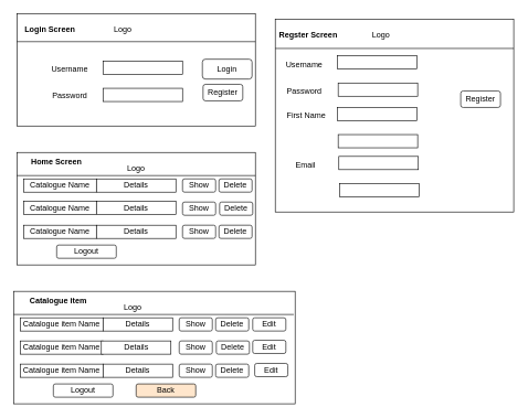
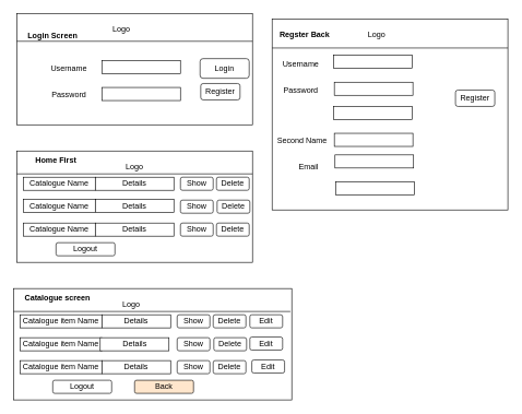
  <mxCell id="0" />
  <mxCell id="1" parent="0" />
  <mxCell id="2" value="" style="rounded=0;whiteSpace=wrap;html=1;" parent="1" vertex="1"><mxGeometry x="25" y="20" width="360" height="170" as="geometry" /></mxCell>
  <mxCell id="3" value="" style="endArrow=none;html=1;rounded=0;exitX=0;exitY=0.25;exitDx=0;exitDy=0;entryX=1;entryY=0.25;entryDx=0;entryDy=0;" parent="1" source="2" target="2" edge="1"><mxGeometry width="50" height="50" relative="1" as="geometry"><mxPoint x="355" y="230" as="sourcePoint" /><mxPoint x="405" y="180" as="targetPoint" /></mxGeometry></mxCell>
  <mxCell id="4" value="Logo" style="text;html=1;strokeColor=none;fillColor=none;align=center;verticalAlign=middle;whiteSpace=wrap;rounded=0;" parent="1" vertex="1"><mxGeometry x="155" y="29" width="60" height="30" as="geometry" /></mxCell>
  <mxCell id="5" value="Username" style="text;html=1;strokeColor=none;fillColor=none;align=center;verticalAlign=middle;whiteSpace=wrap;rounded=0;" parent="1" vertex="1"><mxGeometry x="75" y="90" width="60" height="30" as="geometry" /></mxCell>
  <mxCell id="6" value="Password" style="text;html=1;strokeColor=none;fillColor=none;align=center;verticalAlign=middle;whiteSpace=wrap;rounded=0;" parent="1" vertex="1"><mxGeometry x="75" y="130" width="60" height="30" as="geometry" /></mxCell>
  <mxCell id="7" value="Login" style="rounded=1;whiteSpace=wrap;html=1;" parent="1" vertex="1"><mxGeometry x="305" y="89" width="75" height="30" as="geometry" /></mxCell>
  <mxCell id="8" value="Register" style="rounded=1;whiteSpace=wrap;html=1;" parent="1" vertex="1"><mxGeometry x="295" y="279" width="60" height="25" as="geometry" /></mxCell>
  <mxCell id="9" value="" style="rounded=0;whiteSpace=wrap;html=1;" parent="1" vertex="1"><mxGeometry x="155" y="92" width="120" height="20" as="geometry" /></mxCell>
  <mxCell id="10" value="" style="rounded=0;whiteSpace=wrap;html=1;" parent="1" vertex="1"><mxGeometry x="155" y="133" width="120" height="20" as="geometry" /></mxCell>
  <mxCell id="11" value="" style="rounded=0;whiteSpace=wrap;html=1;" parent="1" vertex="1"><mxGeometry x="25" y="230" width="360" height="170" as="geometry" /></mxCell>
  <mxCell id="12" value="Logo" style="text;html=1;strokeColor=none;fillColor=none;align=center;verticalAlign=middle;whiteSpace=wrap;rounded=0;" parent="1" vertex="1"><mxGeometry x="175" y="240" width="60" height="30" as="geometry" /></mxCell>
  <mxCell id="13" value="" style="endArrow=none;html=1;rounded=0;exitX=0;exitY=0.25;exitDx=0;exitDy=0;entryX=1;entryY=0.25;entryDx=0;entryDy=0;" parent="1" edge="1"><mxGeometry width="50" height="50" relative="1" as="geometry"><mxPoint x="25" y="265" as="sourcePoint" /><mxPoint x="385" y="265" as="targetPoint" /></mxGeometry></mxCell>
  <mxCell id="14" value="Catalogue Name" style="rounded=0;whiteSpace=wrap;html=1;" parent="1" vertex="1"><mxGeometry x="35" y="270" width="110" height="20" as="geometry" /></mxCell>
  <mxCell id="15" value="Details" style="rounded=0;whiteSpace=wrap;html=1;" parent="1" vertex="1"><mxGeometry x="145" y="270" width="120" height="20" as="geometry" /></mxCell>
  <mxCell id="16" value="Show" style="rounded=1;whiteSpace=wrap;html=1;" parent="1" vertex="1"><mxGeometry x="275" y="270" width="50" height="20" as="geometry" /></mxCell>
  <mxCell id="17" value="Catalogue Name" style="rounded=0;whiteSpace=wrap;html=1;" parent="1" vertex="1"><mxGeometry x="35" y="304" width="110" height="20" as="geometry" /></mxCell>
  <mxCell id="18" value="Details" style="rounded=0;whiteSpace=wrap;html=1;" parent="1" vertex="1"><mxGeometry x="145" y="304" width="120" height="20" as="geometry" /></mxCell>
  <mxCell id="19" value="Catalogue Name" style="rounded=0;whiteSpace=wrap;html=1;" parent="1" vertex="1"><mxGeometry x="35" y="340" width="110" height="20" as="geometry" /></mxCell>
  <mxCell id="20" value="Details" style="rounded=0;whiteSpace=wrap;html=1;" parent="1" vertex="1"><mxGeometry x="145" y="340" width="120" height="20" as="geometry" /></mxCell>
  <mxCell id="21" value="Logout" style="rounded=1;whiteSpace=wrap;html=1;" parent="1" vertex="1"><mxGeometry x="85" y="370" width="90" height="20" as="geometry" /></mxCell>
  <mxCell id="22" value="Delete" style="rounded=1;whiteSpace=wrap;html=1;" parent="1" vertex="1"><mxGeometry x="330" y="270" width="50" height="20" as="geometry" /></mxCell>
  <mxCell id="23" value="Show" style="rounded=1;whiteSpace=wrap;html=1;" parent="1" vertex="1"><mxGeometry x="275" y="305" width="50" height="20" as="geometry" /></mxCell>
  <mxCell id="24" value="Delete" style="rounded=1;whiteSpace=wrap;html=1;" parent="1" vertex="1"><mxGeometry x="331" y="305" width="50" height="20" as="geometry" /></mxCell>
  <mxCell id="25" value="Show" style="rounded=1;whiteSpace=wrap;html=1;" parent="1" vertex="1"><mxGeometry x="275" y="340" width="50" height="20" as="geometry" /></mxCell>
  <mxCell id="26" value="Delete" style="rounded=1;whiteSpace=wrap;html=1;" parent="1" vertex="1"><mxGeometry x="330" y="340" width="50" height="20" as="geometry" /></mxCell>
- <mxCell id="27" value="Login Screen" style="text;html=1;strokeColor=none;fillColor=none;align=center;verticalAlign=middle;whiteSpace=wrap;rounded=0;fontStyle=1" parent="1" vertex="1"><mxGeometry x="25" y="29" width="100" height="30" as="geometry" /></mxCell>
- <mxCell id="28" value="Home Screen" style="text;html=1;strokeColor=none;fillColor=none;align=center;verticalAlign=middle;whiteSpace=wrap;rounded=0;fontStyle=1" parent="1" vertex="1"><mxGeometry x="35" y="230" width="100" height="30" as="geometry" /></mxCell>
+ <mxCell id="27" value="Login Screen" style="text;html=1;strokeColor=none;fillColor=none;align=center;verticalAlign=middle;whiteSpace=wrap;rounded=0;fontStyle=1" parent="1" vertex="1"><mxGeometry x="30" y="39" width="100" height="30" as="geometry" /></mxCell>
+ <mxCell id="28" value="Home First" style="text;html=1;strokeColor=none;fillColor=none;align=center;verticalAlign=middle;whiteSpace=wrap;rounded=0;fontStyle=1" parent="1" vertex="1"><mxGeometry x="35" y="230" width="100" height="30" as="geometry" /></mxCell>
  <mxCell id="29" value="Register" style="rounded=1;whiteSpace=wrap;html=1;" parent="1" vertex="1"><mxGeometry x="290" y="489" width="60" height="25" as="geometry" /></mxCell>
  <mxCell id="30" value="" style="rounded=0;whiteSpace=wrap;html=1;" parent="1" vertex="1"><mxGeometry x="20" y="440" width="425" height="170" as="geometry" /></mxCell>
  <mxCell id="31" value="Logo" style="text;html=1;strokeColor=none;fillColor=none;align=center;verticalAlign=middle;whiteSpace=wrap;rounded=0;" parent="1" vertex="1"><mxGeometry x="170" y="450" width="60" height="30" as="geometry" /></mxCell>
  <mxCell id="32" value="" style="endArrow=none;html=1;rounded=0;exitX=0;exitY=0.25;exitDx=0;exitDy=0;entryX=0.995;entryY=0.206;entryDx=0;entryDy=0;entryPerimeter=0;" parent="1" target="30" edge="1"><mxGeometry width="50" height="50" relative="1" as="geometry"><mxPoint x="20" y="475" as="sourcePoint" /><mxPoint x="380" y="475" as="targetPoint" /></mxGeometry></mxCell>
  <mxCell id="33" value="Catalogue item Name" style="rounded=0;whiteSpace=wrap;html=1;" parent="1" vertex="1"><mxGeometry x="30" y="480" width="125" height="20" as="geometry" /></mxCell>
  <mxCell id="34" value="Details" style="rounded=0;whiteSpace=wrap;html=1;" parent="1" vertex="1"><mxGeometry x="155" y="480" width="105" height="20" as="geometry" /></mxCell>
  <mxCell id="35" value="Show" style="rounded=1;whiteSpace=wrap;html=1;" parent="1" vertex="1"><mxGeometry x="270" y="480" width="50" height="20" as="geometry" /></mxCell>
  <mxCell id="36" value="Logout" style="rounded=1;whiteSpace=wrap;html=1;" parent="1" vertex="1"><mxGeometry x="80" y="580" width="90" height="20" as="geometry" /></mxCell>
  <mxCell id="37" value="Delete" style="rounded=1;whiteSpace=wrap;html=1;" parent="1" vertex="1"><mxGeometry x="325" y="480" width="50" height="20" as="geometry" /></mxCell>
  <mxCell id="38" value="Show" style="rounded=1;whiteSpace=wrap;html=1;" parent="1" vertex="1"><mxGeometry x="270" y="515" width="50" height="20" as="geometry" /></mxCell>
  <mxCell id="39" value="Delete" style="rounded=1;whiteSpace=wrap;html=1;" parent="1" vertex="1"><mxGeometry x="326" y="515" width="50" height="20" as="geometry" /></mxCell>
  <mxCell id="40" value="Show" style="rounded=1;whiteSpace=wrap;html=1;" parent="1" vertex="1"><mxGeometry x="270" y="550" width="50" height="20" as="geometry" /></mxCell>
  <mxCell id="41" value="Delete" style="rounded=1;whiteSpace=wrap;html=1;" parent="1" vertex="1"><mxGeometry x="325" y="550" width="50" height="20" as="geometry" /></mxCell>
- <mxCell id="42" value="Catalogue item" style="text;html=1;strokeColor=none;fillColor=none;align=center;verticalAlign=middle;whiteSpace=wrap;rounded=0;fontStyle=1" parent="1" vertex="1"><mxGeometry x="30" y="440" width="115" height="30" as="geometry" /></mxCell>
+ <mxCell id="42" value="Catalogue screen" style="text;html=1;strokeColor=none;fillColor=none;align=center;verticalAlign=middle;whiteSpace=wrap;rounded=0;fontStyle=1" parent="1" vertex="1"><mxGeometry x="30" y="440" width="115" height="30" as="geometry" /></mxCell>
  <mxCell id="43" value="Catalogue item Name" style="rounded=0;whiteSpace=wrap;html=1;" parent="1" vertex="1"><mxGeometry x="30" y="515" width="125" height="20" as="geometry" /></mxCell>
  <mxCell id="44" value="Details" style="rounded=0;whiteSpace=wrap;html=1;" parent="1" vertex="1"><mxGeometry x="152.5" y="515" width="105" height="20" as="geometry" /></mxCell>
  <mxCell id="45" value="Catalogue item Name" style="rounded=0;whiteSpace=wrap;html=1;" parent="1" vertex="1"><mxGeometry x="30" y="550" width="125" height="20" as="geometry" /></mxCell>
  <mxCell id="46" value="Details" style="rounded=0;whiteSpace=wrap;html=1;" parent="1" vertex="1"><mxGeometry x="155" y="550" width="105" height="20" as="geometry" /></mxCell>
  <mxCell id="47" value="Edit" style="rounded=1;whiteSpace=wrap;html=1;" parent="1" vertex="1"><mxGeometry x="381" y="480" width="50" height="20" as="geometry" /></mxCell>
  <mxCell id="48" value="Edit" style="rounded=1;whiteSpace=wrap;html=1;" parent="1" vertex="1"><mxGeometry x="381" y="514" width="50" height="20" as="geometry" /></mxCell>
  <mxCell id="49" value="Edit" style="rounded=1;whiteSpace=wrap;html=1;" parent="1" vertex="1"><mxGeometry x="384" y="549" width="50" height="20" as="geometry" /></mxCell>
  <mxCell id="50" value="Back" style="rounded=1;whiteSpace=wrap;html=1;fillColor=#ffe6cc;" parent="1" vertex="1"><mxGeometry x="205" y="580" width="90" height="20" as="geometry" /></mxCell>
  <mxCell id="51" value="" style="rounded=0;whiteSpace=wrap;html=1;" parent="1" vertex="1"><mxGeometry x="415" y="29" width="360" height="291" as="geometry" /></mxCell>
  <mxCell id="52" value="" style="endArrow=none;html=1;rounded=0;exitX=0;exitY=0.25;exitDx=0;exitDy=0;entryX=1;entryY=0.25;entryDx=0;entryDy=0;" parent="1" edge="1"><mxGeometry width="50" height="50" relative="1" as="geometry"><mxPoint x="415" y="72.75" as="sourcePoint" /><mxPoint x="775" y="72.75" as="targetPoint" /></mxGeometry></mxCell>
  <mxCell id="53" value="Logo" style="text;html=1;strokeColor=none;fillColor=none;align=center;verticalAlign=middle;whiteSpace=wrap;rounded=0;" parent="1" vertex="1"><mxGeometry x="545" y="38" width="60" height="30" as="geometry" /></mxCell>
  <mxCell id="54" value="Username" style="text;html=1;strokeColor=none;fillColor=none;align=center;verticalAlign=middle;whiteSpace=wrap;rounded=0;" parent="1" vertex="1"><mxGeometry x="429" y="82" width="60" height="30" as="geometry" /></mxCell>
  <mxCell id="55" value="Password" style="text;html=1;strokeColor=none;fillColor=none;align=center;verticalAlign=middle;whiteSpace=wrap;rounded=0;" parent="1" vertex="1"><mxGeometry x="429" y="122" width="60" height="30" as="geometry" /></mxCell>
  <mxCell id="56" value="Register" style="rounded=1;whiteSpace=wrap;html=1;" parent="1" vertex="1"><mxGeometry x="695" y="137" width="60" height="25" as="geometry" /></mxCell>
  <mxCell id="57" value="" style="rounded=0;whiteSpace=wrap;html=1;" parent="1" vertex="1"><mxGeometry x="509" y="84" width="120" height="20" as="geometry" /></mxCell>
  <mxCell id="58" value="" style="rounded=0;whiteSpace=wrap;html=1;" parent="1" vertex="1"><mxGeometry x="510" y="125" width="120" height="20" as="geometry" /></mxCell>
- <mxCell id="59" value="Regster Screen" style="text;html=1;strokeColor=none;fillColor=none;align=center;verticalAlign=middle;whiteSpace=wrap;rounded=0;fontStyle=1" parent="1" vertex="1"><mxGeometry x="415" y="38" width="100" height="30" as="geometry" /></mxCell>
+ <mxCell id="59" value="Regster Back" style="text;html=1;strokeColor=none;fillColor=none;align=center;verticalAlign=middle;whiteSpace=wrap;rounded=0;fontStyle=1" parent="1" vertex="1"><mxGeometry x="415" y="38" width="100" height="30" as="geometry" /></mxCell>
  <mxCell id="60" value="Register" style="rounded=1;whiteSpace=wrap;html=1;" parent="1" vertex="1"><mxGeometry x="306" y="127" width="60" height="25" as="geometry" /></mxCell>
- <mxCell id="61" value="First Name" style="text;html=1;strokeColor=none;fillColor=none;align=center;verticalAlign=middle;whiteSpace=wrap;rounded=0;" parent="1" vertex="1"><mxGeometry x="429" y="160" width="66" height="30" as="geometry" /></mxCell>
+ <mxCell id="62" value="Second Name" style="text;html=1;strokeColor=none;fillColor=none;align=center;verticalAlign=middle;whiteSpace=wrap;rounded=0;" parent="1" vertex="1"><mxGeometry x="418" y="200" width="86" height="30" as="geometry" /></mxCell>
  <mxCell id="63" value="" style="rounded=0;whiteSpace=wrap;html=1;" parent="1" vertex="1"><mxGeometry x="509" y="162" width="120" height="20" as="geometry" /></mxCell>
  <mxCell id="64" value="" style="rounded=0;whiteSpace=wrap;html=1;" parent="1" vertex="1"><mxGeometry x="510" y="203" width="120" height="20" as="geometry" /></mxCell>
- <mxCell id="65" value="Email" style="text;html=1;strokeColor=none;fillColor=none;align=center;verticalAlign=middle;whiteSpace=wrap;rounded=0;" parent="1" vertex="1"><mxGeometry x="431" y="234" width="60" height="30" as="geometry" /></mxCell>
+ <mxCell id="65" value="Email" style="text;html=1;strokeColor=none;fillColor=none;align=center;verticalAlign=middle;whiteSpace=wrap;rounded=0;" parent="1" vertex="1"><mxGeometry x="441" y="239" width="60" height="30" as="geometry" /></mxCell>
  <mxCell id="66" value="" style="rounded=0;whiteSpace=wrap;html=1;" parent="1" vertex="1"><mxGeometry x="511" y="236" width="120" height="20" as="geometry" /></mxCell>
  <mxCell id="67" value="" style="rounded=0;whiteSpace=wrap;html=1;" parent="1" vertex="1"><mxGeometry x="512" y="277" width="120" height="20" as="geometry" /></mxCell>
